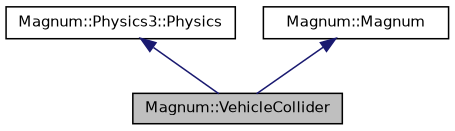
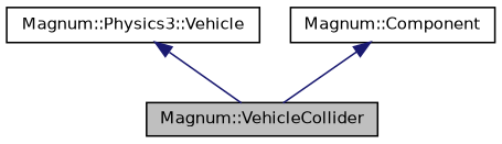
  digraph {
    node [color=black fillcolor=white fontname=Helvetica fontsize=10 shape=record style=filled]
    edge [color=midnightblue dir=back fontname=Helvetica fontsize=10 labelfontname=Helvetica labelfontsize=10 style=solid]
    n1 [fillcolor=grey75 fontcolor=black height=0.2 label="Magnum::VehicleCollider" width=0.4]
-   n2 [height=0.2 label="Magnum::Physics3::Physics" width=0.4]
-   n3 [height=0.2 label="Magnum::Magnum" width=0.4]
+   n2 [height=0.2 label="Magnum::Physics3::Vehicle" width=0.4]
+   n3 [height=0.2 label="Magnum::Component" width=0.4]
    n2 -> n1
    n3 -> n1
  }
